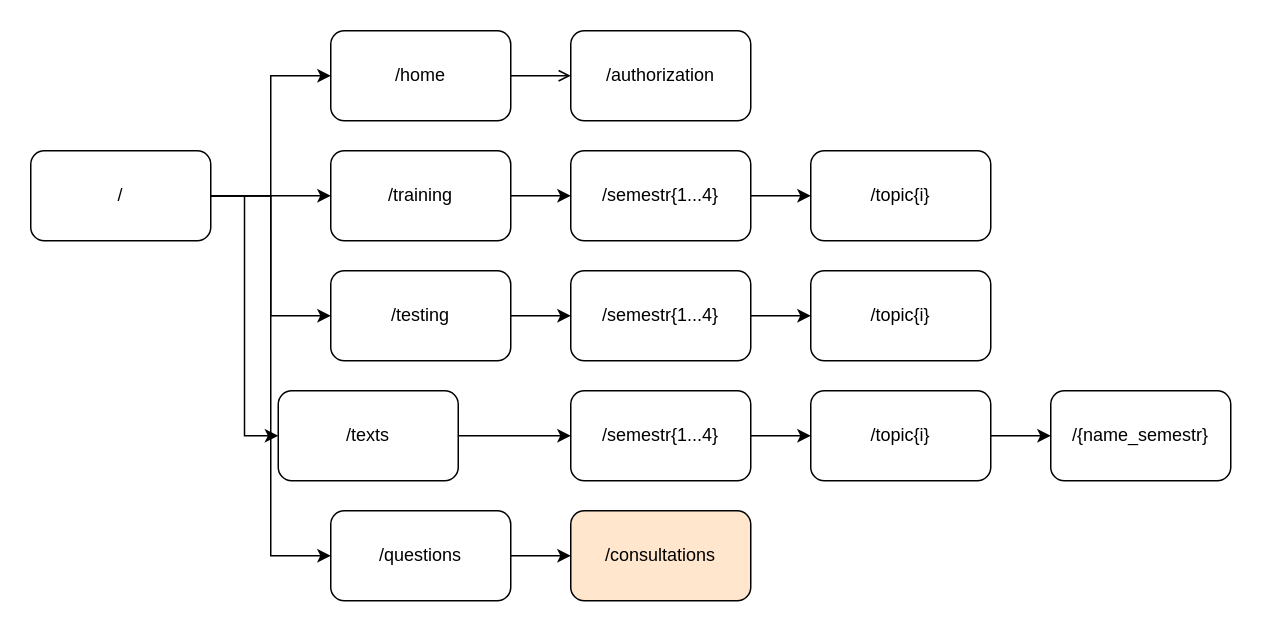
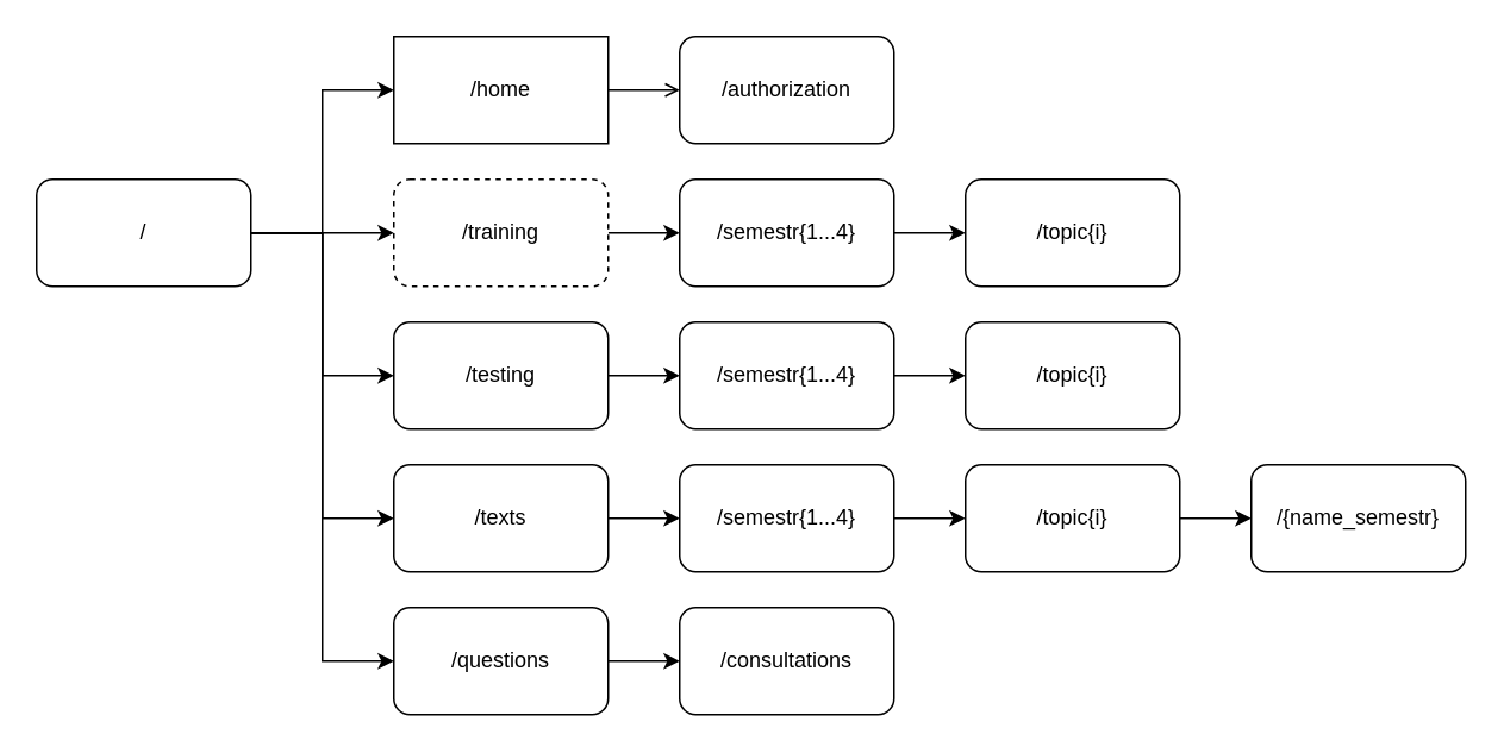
  <mxCell id="0" />
  <mxCell id="1" parent="0" />
  <mxCell id="2" style="edgeStyle=orthogonalEdgeStyle;rounded=0;orthogonalLoop=1;jettySize=auto;html=1;exitX=1;exitY=0.5;exitDx=0;exitDy=0;entryX=0;entryY=0.5;entryDx=0;entryDy=0;" parent="1" source="7" target="9" edge="1"><mxGeometry relative="1" as="geometry" /></mxCell>
  <mxCell id="3" style="edgeStyle=orthogonalEdgeStyle;rounded=0;orthogonalLoop=1;jettySize=auto;html=1;exitX=1;exitY=0.5;exitDx=0;exitDy=0;entryX=0;entryY=0.5;entryDx=0;entryDy=0;" parent="1" source="7" target="11" edge="1"><mxGeometry relative="1" as="geometry" /></mxCell>
  <mxCell id="4" style="edgeStyle=orthogonalEdgeStyle;rounded=0;orthogonalLoop=1;jettySize=auto;html=1;exitX=1;exitY=0.5;exitDx=0;exitDy=0;entryX=0;entryY=0.5;entryDx=0;entryDy=0;" parent="1" source="7" target="13" edge="1"><mxGeometry relative="1" as="geometry" /></mxCell>
  <mxCell id="5" style="edgeStyle=orthogonalEdgeStyle;rounded=0;orthogonalLoop=1;jettySize=auto;html=1;exitX=1;exitY=0.5;exitDx=0;exitDy=0;entryX=0;entryY=0.5;entryDx=0;entryDy=0;" parent="1" source="7" target="15" edge="1"><mxGeometry relative="1" as="geometry" /></mxCell>
  <mxCell id="6" style="edgeStyle=orthogonalEdgeStyle;rounded=0;orthogonalLoop=1;jettySize=auto;html=1;exitX=1;exitY=0.5;exitDx=0;exitDy=0;entryX=0;entryY=0.5;entryDx=0;entryDy=0;" parent="1" source="7" target="17" edge="1"><mxGeometry relative="1" as="geometry" /></mxCell>
  <mxCell id="7" value="/" style="rounded=1;whiteSpace=wrap;html=1;" parent="1" vertex="1"><mxGeometry x="20" y="100" width="120" height="60" as="geometry" /></mxCell>
  <mxCell id="8" style="edgeStyle=orthogonalEdgeStyle;rounded=0;orthogonalLoop=1;jettySize=auto;html=1;exitX=1;exitY=0.5;exitDx=0;exitDy=0;entryX=0;entryY=0.5;entryDx=0;entryDy=0;endArrow=open;" edge="1" parent="1" source="9" target="30"><mxGeometry relative="1" as="geometry" /></mxCell>
- <mxCell id="9" value="/home" style="rounded=1;whiteSpace=wrap;html=1;" parent="1" vertex="1"><mxGeometry x="220" y="20" width="120" height="60" as="geometry" /></mxCell>
+ <mxCell id="9" value="/home" style="whiteSpace=wrap;html=1;rounded=0;" parent="1" vertex="1"><mxGeometry x="220" y="20" width="120" height="60" as="geometry" /></mxCell>
  <mxCell id="10" style="edgeStyle=orthogonalEdgeStyle;rounded=0;orthogonalLoop=1;jettySize=auto;html=1;exitX=1;exitY=0.5;exitDx=0;exitDy=0;entryX=0;entryY=0.5;entryDx=0;entryDy=0;" parent="1" source="11" target="20" edge="1"><mxGeometry relative="1" as="geometry" /></mxCell>
- <mxCell id="11" value="/training" style="rounded=1;whiteSpace=wrap;html=1;" parent="1" vertex="1"><mxGeometry x="220" y="100" width="120" height="60" as="geometry" /></mxCell>
+ <mxCell id="11" value="/training" style="rounded=1;whiteSpace=wrap;html=1;dashed=1;" parent="1" vertex="1"><mxGeometry x="220" y="100" width="120" height="60" as="geometry" /></mxCell>
  <mxCell id="12" style="edgeStyle=orthogonalEdgeStyle;rounded=0;orthogonalLoop=1;jettySize=auto;html=1;exitX=1;exitY=0.5;exitDx=0;exitDy=0;entryX=0;entryY=0.5;entryDx=0;entryDy=0;" parent="1" source="13" target="22" edge="1"><mxGeometry relative="1" as="geometry" /></mxCell>
  <mxCell id="13" value="/testing" style="rounded=1;whiteSpace=wrap;html=1;" parent="1" vertex="1"><mxGeometry x="220" y="180" width="120" height="60" as="geometry" /></mxCell>
  <mxCell id="14" style="edgeStyle=orthogonalEdgeStyle;rounded=0;orthogonalLoop=1;jettySize=auto;html=1;exitX=1;exitY=0.5;exitDx=0;exitDy=0;entryX=0;entryY=0.5;entryDx=0;entryDy=0;" parent="1" source="15" target="25" edge="1"><mxGeometry relative="1" as="geometry" /></mxCell>
- <mxCell id="15" value="/texts" style="rounded=1;whiteSpace=wrap;html=1;" parent="1" vertex="1"><mxGeometry x="185" y="260" width="120" height="60" as="geometry" /></mxCell>
+ <mxCell id="15" value="/texts" style="rounded=1;whiteSpace=wrap;html=1;" parent="1" vertex="1"><mxGeometry x="220" y="260" width="120" height="60" as="geometry" /></mxCell>
  <mxCell id="16" style="edgeStyle=orthogonalEdgeStyle;rounded=0;orthogonalLoop=1;jettySize=auto;html=1;exitX=1;exitY=0.5;exitDx=0;exitDy=0;entryX=0;entryY=0.5;entryDx=0;entryDy=0;" edge="1" parent="1" source="17" target="29"><mxGeometry relative="1" as="geometry" /></mxCell>
  <mxCell id="17" value="/questions" style="rounded=1;whiteSpace=wrap;html=1;" parent="1" vertex="1"><mxGeometry x="220" y="340" width="120" height="60" as="geometry" /></mxCell>
  <mxCell id="18" value="/topic{i}" style="rounded=1;whiteSpace=wrap;html=1;" parent="1" vertex="1"><mxGeometry x="540" y="100" width="120" height="60" as="geometry" /></mxCell>
  <mxCell id="19" style="edgeStyle=orthogonalEdgeStyle;rounded=0;orthogonalLoop=1;jettySize=auto;html=1;exitX=1;exitY=0.5;exitDx=0;exitDy=0;entryX=0;entryY=0.5;entryDx=0;entryDy=0;" parent="1" source="20" target="18" edge="1"><mxGeometry relative="1" as="geometry" /></mxCell>
  <mxCell id="20" value="/semestr{1...4}" style="rounded=1;whiteSpace=wrap;html=1;" parent="1" vertex="1"><mxGeometry x="380" y="100" width="120" height="60" as="geometry" /></mxCell>
  <mxCell id="21" style="edgeStyle=orthogonalEdgeStyle;rounded=0;orthogonalLoop=1;jettySize=auto;html=1;exitX=1;exitY=0.5;exitDx=0;exitDy=0;entryX=0;entryY=0.5;entryDx=0;entryDy=0;" parent="1" source="22" target="23" edge="1"><mxGeometry relative="1" as="geometry" /></mxCell>
  <mxCell id="22" value="/semestr{1...4}" style="rounded=1;whiteSpace=wrap;html=1;" parent="1" vertex="1"><mxGeometry x="380" y="180" width="120" height="60" as="geometry" /></mxCell>
  <mxCell id="23" value="/topic{i}" style="rounded=1;whiteSpace=wrap;html=1;" parent="1" vertex="1"><mxGeometry x="540" y="180" width="120" height="60" as="geometry" /></mxCell>
  <mxCell id="24" style="edgeStyle=orthogonalEdgeStyle;rounded=0;orthogonalLoop=1;jettySize=auto;html=1;exitX=1;exitY=0.5;exitDx=0;exitDy=0;entryX=0;entryY=0.5;entryDx=0;entryDy=0;" parent="1" source="25" target="27" edge="1"><mxGeometry relative="1" as="geometry" /></mxCell>
  <mxCell id="25" value="/semestr{1...4}" style="rounded=1;whiteSpace=wrap;html=1;" parent="1" vertex="1"><mxGeometry x="380" y="260" width="120" height="60" as="geometry" /></mxCell>
  <mxCell id="26" style="edgeStyle=orthogonalEdgeStyle;rounded=0;orthogonalLoop=1;jettySize=auto;html=1;exitX=1;exitY=0.5;exitDx=0;exitDy=0;entryX=0;entryY=0.5;entryDx=0;entryDy=0;" parent="1" source="27" target="28" edge="1"><mxGeometry relative="1" as="geometry" /></mxCell>
  <mxCell id="27" value="/topic{i}" style="rounded=1;whiteSpace=wrap;html=1;" parent="1" vertex="1"><mxGeometry x="540" y="260" width="120" height="60" as="geometry" /></mxCell>
  <mxCell id="28" value="/{name_semestr}" style="rounded=1;whiteSpace=wrap;html=1;" parent="1" vertex="1"><mxGeometry x="700" y="260" width="120" height="60" as="geometry" /></mxCell>
- <mxCell id="29" value="/consultations" style="rounded=1;whiteSpace=wrap;html=1;fillColor=#ffe6cc;" parent="1" vertex="1"><mxGeometry x="380" y="340" width="120" height="60" as="geometry" /></mxCell>
+ <mxCell id="29" value="/consultations" style="rounded=1;whiteSpace=wrap;html=1;" parent="1" vertex="1"><mxGeometry x="380" y="340" width="120" height="60" as="geometry" /></mxCell>
  <mxCell id="30" value="/authorization" style="rounded=1;whiteSpace=wrap;html=1;" vertex="1" parent="1"><mxGeometry x="380" y="20" width="120" height="60" as="geometry" /></mxCell>
